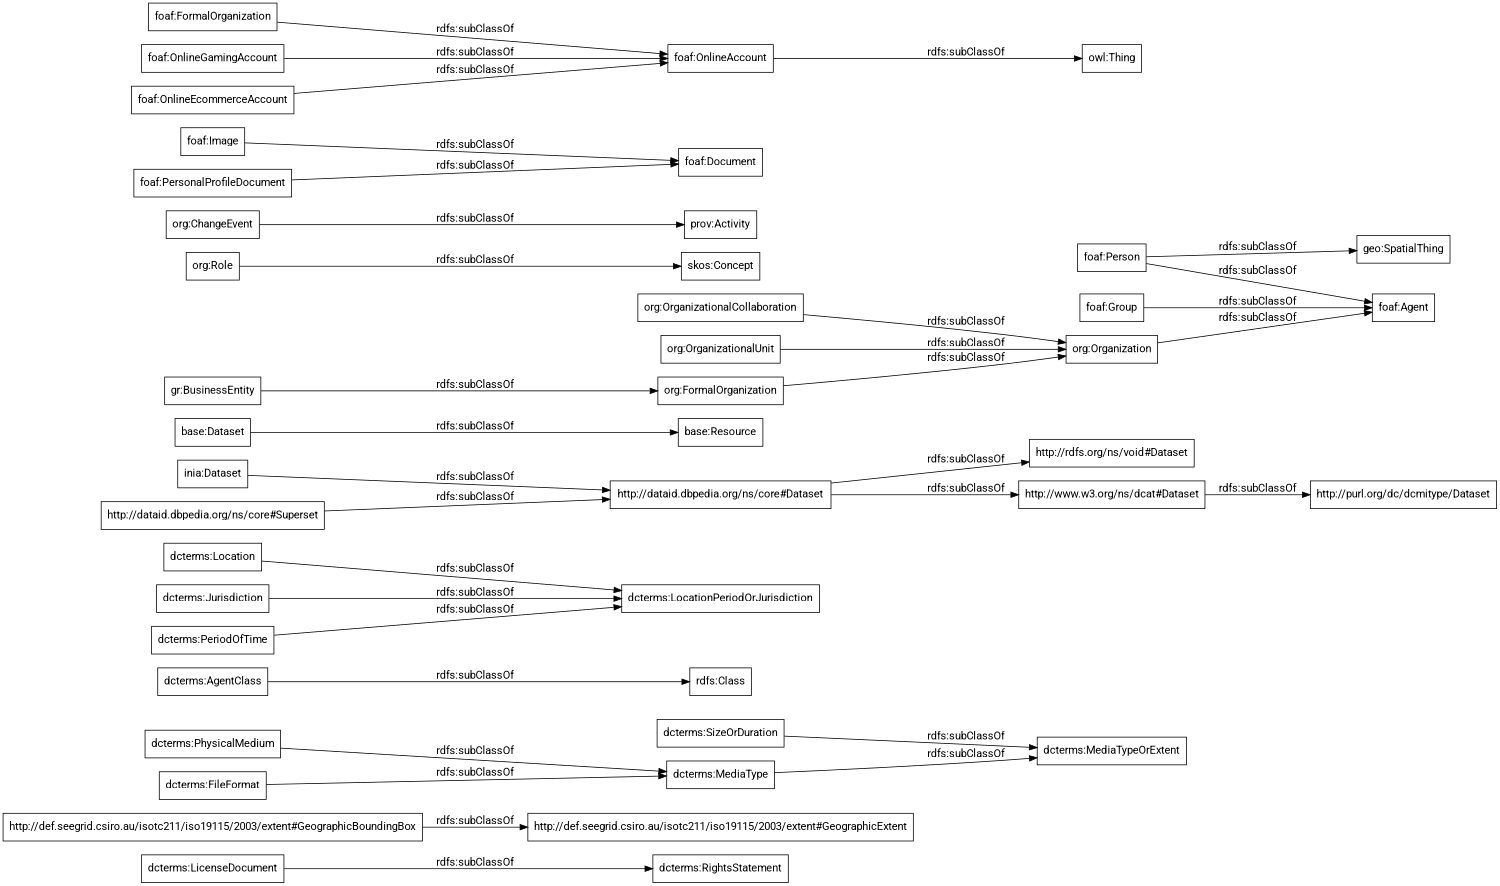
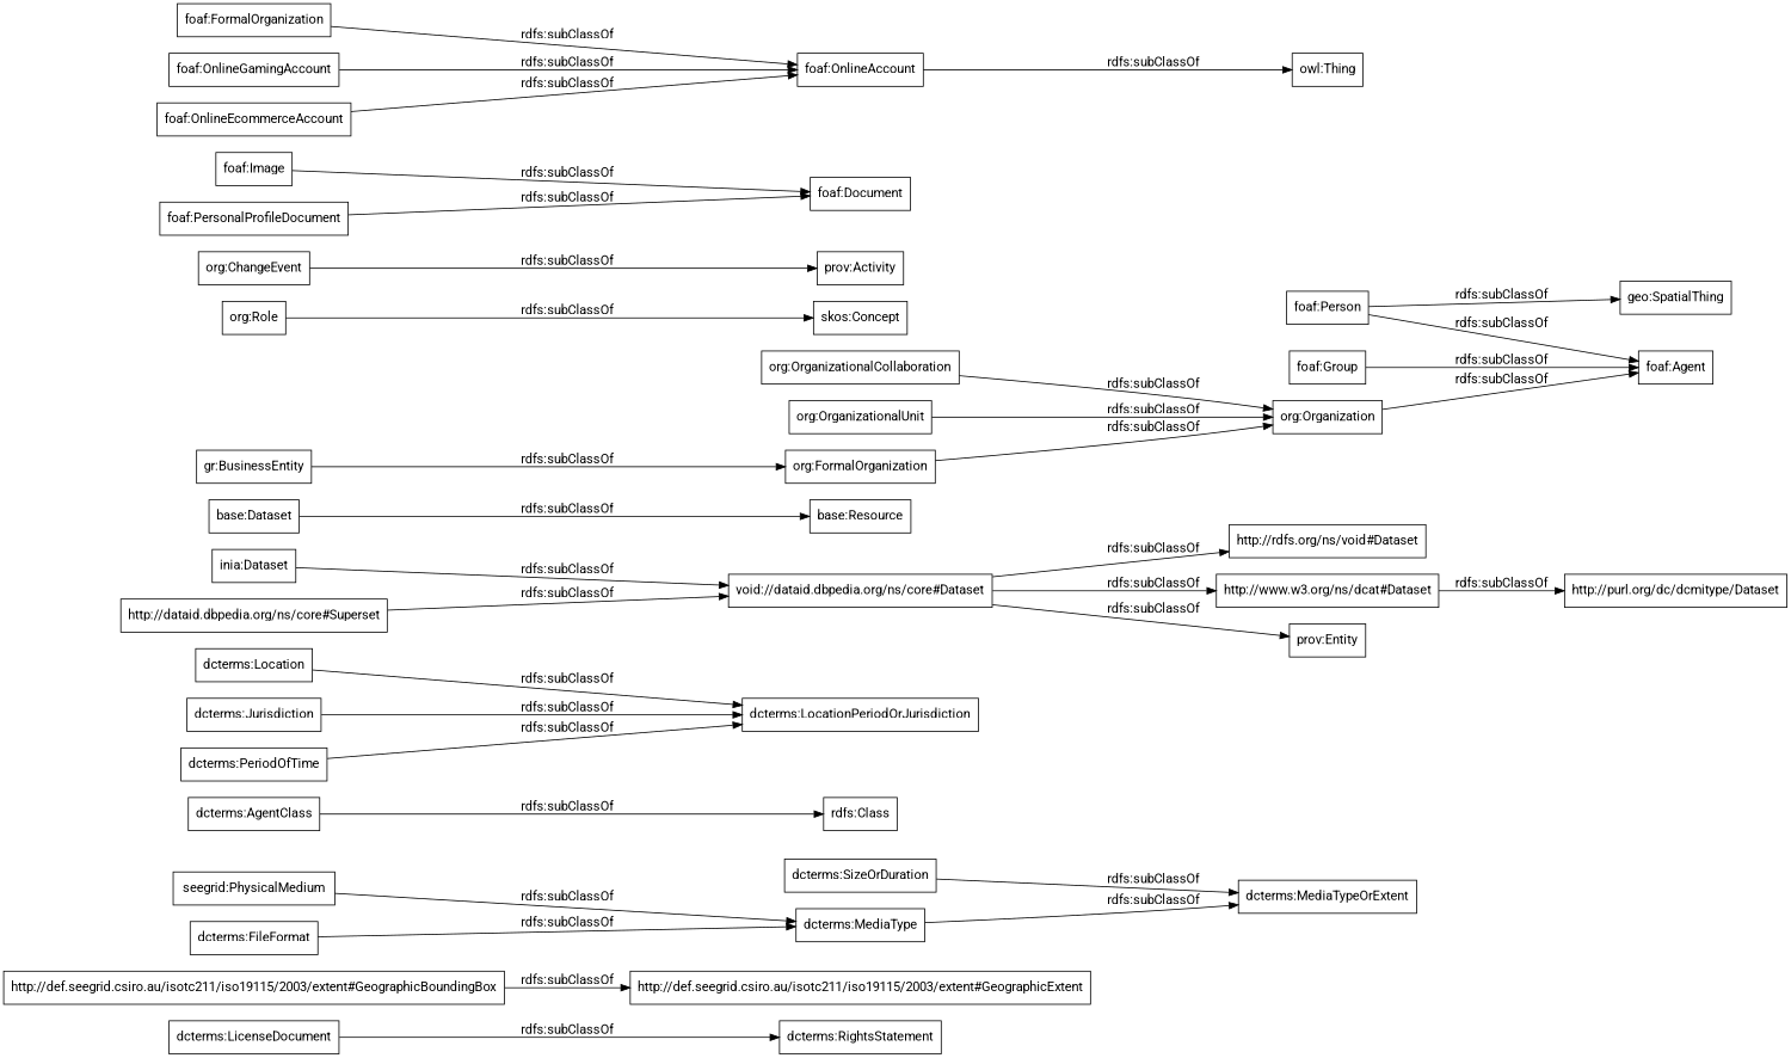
  digraph {
    fontname=Roboto
    rankdir=LR
    node [color=black fontname=Roboto shape=rectangle]
    edge [fontname=Roboto]
    "dcterms:LicenseDocument"
    "dcterms:RightsStatement"
    "http://def.seegrid.csiro.au/isotc211/iso19115/2003/extent#GeographicBoundingBox"
    "http://def.seegrid.csiro.au/isotc211/iso19115/2003/extent#GeographicExtent"
    "dcterms:SizeOrDuration"
    "dcterms:MediaTypeOrExtent"
    "dcterms:AgentClass"
    "rdfs:Class"
    "dcterms:Location"
    "dcterms:LocationPeriodOrJurisdiction"
    "inia:Dataset"
-   "http://dataid.dbpedia.org/ns/core#Dataset"
+   "http://dataid.dbpedia.org/ns/core#Dataset" [label="void://dataid.dbpedia.org/ns/core#Dataset"]
    "http://rdfs.org/ns/void#Dataset"
    "http://www.w3.org/ns/dcat#Dataset"
-   "dcterms:PhysicalMedium"
+   "prov:Entity"
+   "dcterms:PhysicalMedium" [label="seegrid:PhysicalMedium"]
    "dcterms:MediaType"
    "http://purl.org/dc/dcmitype/Dataset"
    "http://dataid.dbpedia.org/ns/core#Superset"
    "dcterms:Jurisdiction"
    "dcterms:FileFormat"
    "dcterms:PeriodOfTime"
    "base:Dataset"
    "base:Resource"
    "org:FormalOrganization"
    "org:Organization"
    "foaf:Agent"
    "org:OrganizationalCollaboration"
    "org:Role"
    "skos:Concept"
    "org:ChangeEvent"
    "prov:Activity"
    "org:OrganizationalUnit"
    "foaf:Image"
    "foaf:Document"
    "foaf:OnlineAccount"
    "owl:Thing"
    "foaf:Person"
    "geo:SpatialThing"
    n40 [label="foaf:FormalOrganization"]
    "foaf:PersonalProfileDocument"
    "foaf:OnlineGamingAccount"
    "foaf:Group"
    "foaf:OnlineEcommerceAccount"
    "gr:BusinessEntity"
    "dcterms:LicenseDocument" -> "dcterms:RightsStatement" [label="rdfs:subClassOf"]
    "http://def.seegrid.csiro.au/isotc211/iso19115/2003/extent#GeographicBoundingBox" -> "http://def.seegrid.csiro.au/isotc211/iso19115/2003/extent#GeographicExtent" [label="rdfs:subClassOf"]
    "dcterms:SizeOrDuration" -> "dcterms:MediaTypeOrExtent" [label="rdfs:subClassOf"]
    "dcterms:AgentClass" -> "rdfs:Class" [label="rdfs:subClassOf"]
    "dcterms:Location" -> "dcterms:LocationPeriodOrJurisdiction" [label="rdfs:subClassOf"]
    "inia:Dataset" -> "http://dataid.dbpedia.org/ns/core#Dataset" [label="rdfs:subClassOf"]
    "http://dataid.dbpedia.org/ns/core#Dataset" -> "http://rdfs.org/ns/void#Dataset" [label="rdfs:subClassOf"]
    "http://dataid.dbpedia.org/ns/core#Dataset" -> "http://www.w3.org/ns/dcat#Dataset" [label="rdfs:subClassOf"]
+   "http://dataid.dbpedia.org/ns/core#Dataset" -> "prov:Entity" [label="rdfs:subClassOf"]
    "http://www.w3.org/ns/dcat#Dataset" -> "http://purl.org/dc/dcmitype/Dataset" [label="rdfs:subClassOf"]
    "dcterms:PhysicalMedium" -> "dcterms:MediaType" [label="rdfs:subClassOf"]
    "dcterms:MediaType" -> "dcterms:MediaTypeOrExtent" [label="rdfs:subClassOf"]
    "http://dataid.dbpedia.org/ns/core#Superset" -> "http://dataid.dbpedia.org/ns/core#Dataset" [label="rdfs:subClassOf"]
    "dcterms:Jurisdiction" -> "dcterms:LocationPeriodOrJurisdiction" [label="rdfs:subClassOf"]
    "dcterms:FileFormat" -> "dcterms:MediaType" [label="rdfs:subClassOf"]
    "dcterms:PeriodOfTime" -> "dcterms:LocationPeriodOrJurisdiction" [label="rdfs:subClassOf"]
    "base:Dataset" -> "base:Resource" [label="rdfs:subClassOf"]
    "org:FormalOrganization" -> "org:Organization" [label="rdfs:subClassOf"]
    "org:Organization" -> "foaf:Agent" [label="rdfs:subClassOf"]
    "org:OrganizationalCollaboration" -> "org:Organization" [label="rdfs:subClassOf"]
    "org:Role" -> "skos:Concept" [label="rdfs:subClassOf"]
    "org:ChangeEvent" -> "prov:Activity" [label="rdfs:subClassOf"]
    "org:OrganizationalUnit" -> "org:Organization" [label="rdfs:subClassOf"]
    "foaf:Image" -> "foaf:Document" [label="rdfs:subClassOf"]
    "foaf:OnlineAccount" -> "owl:Thing" [label="rdfs:subClassOf"]
    "foaf:Person" -> "foaf:Agent" [label="rdfs:subClassOf"]
    "foaf:Person" -> "geo:SpatialThing" [label="rdfs:subClassOf"]
    n40 -> "foaf:OnlineAccount" [label="rdfs:subClassOf"]
    "foaf:PersonalProfileDocument" -> "foaf:Document" [label="rdfs:subClassOf"]
    "foaf:OnlineGamingAccount" -> "foaf:OnlineAccount" [label="rdfs:subClassOf"]
    "foaf:Group" -> "foaf:Agent" [label="rdfs:subClassOf"]
    "foaf:OnlineEcommerceAccount" -> "foaf:OnlineAccount" [label="rdfs:subClassOf"]
    "gr:BusinessEntity" -> "org:FormalOrganization" [label="rdfs:subClassOf"]
  }
